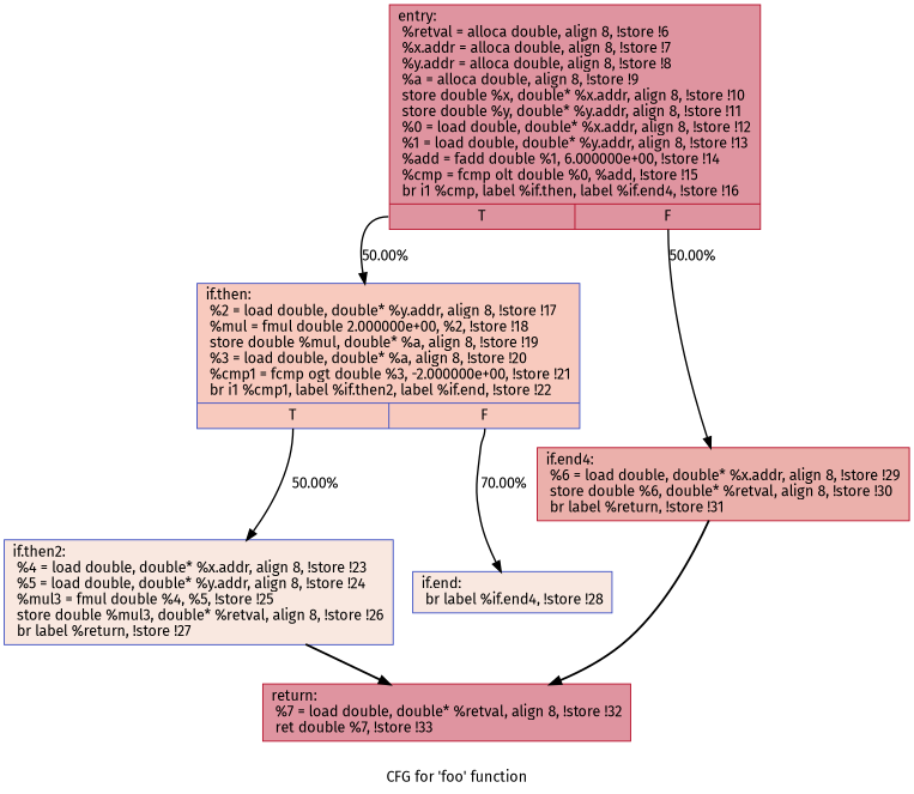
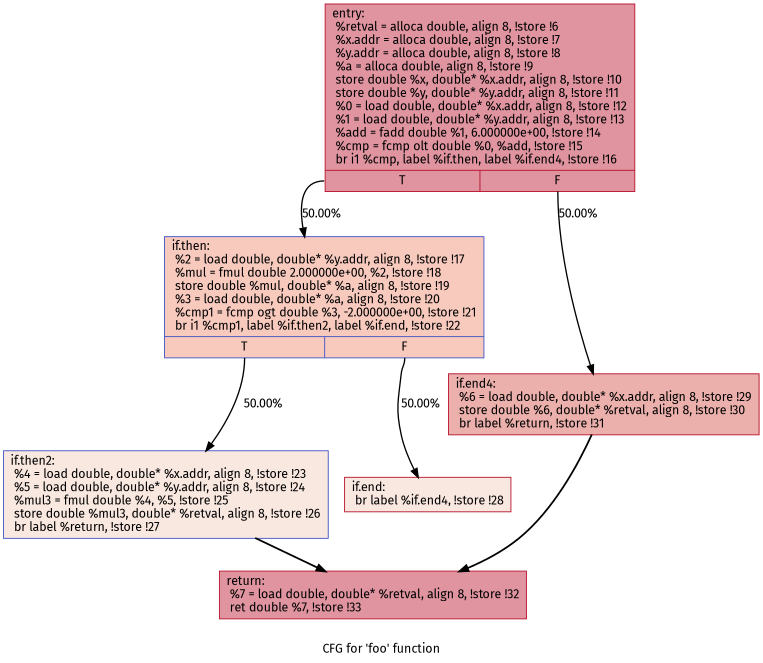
  digraph {
    fontname="Fira Sans"
    label="CFG for 'foo' function"
    node [color="#b70d28ff" fillcolor="#b70d2870" fontname="Fira Sans" shape=record style=filled]
    edge [fontname="Fira Sans" penwidth=1.50]
    n1 [label="{entry:\l  %retval = alloca double, align 8, !store !6\l  %x.addr = alloca double, align 8, !store !7\l  %y.addr = alloca double, align 8, !store !8\l  %a = alloca double, align 8, !store !9\l  store double %x, double* %x.addr, align 8, !store !10\l  store double %y, double* %y.addr, align 8, !store !11\l  %0 = load double, double* %x.addr, align 8, !store !12\l  %1 = load double, double* %y.addr, align 8, !store !13\l  %add = fadd double %1, 6.000000e+00, !store !14\l  %cmp = fcmp olt double %0, %add, !store !15\l  br i1 %cmp, label %if.then, label %if.end4, !store !16\l|{<s0>T|<s1>F}}"]
    n2 [color="#3d50c3ff" fillcolor="#ef886b70" label="{if.then:                                          \l  %2 = load double, double* %y.addr, align 8, !store !17\l  %mul = fmul double 2.000000e+00, %2, !store !18\l  store double %mul, double* %a, align 8, !store !19\l  %3 = load double, double* %a, align 8, !store !20\l  %cmp1 = fcmp ogt double %3, -2.000000e+00, !store !21\l  br i1 %cmp1, label %if.then2, label %if.end, !store !22\l|{<s0>T|<s1>F}}"]
    n3 [fillcolor="#d24b4070" label="{if.end4:                                          \l  %6 = load double, double* %x.addr, align 8, !store !29\l  store double %6, double* %retval, align 8, !store !30\l  br label %return, !store !31\l}"]
    n4 [color="#3d50c3ff" fillcolor="#f1ccb870" label="{if.then2:                                         \l  %4 = load double, double* %x.addr, align 8, !store !23\l  %5 = load double, double* %y.addr, align 8, !store !24\l  %mul3 = fmul double %4, %5, !store !25\l  store double %mul3, double* %retval, align 8, !store !26\l  br label %return, !store !27\l}"]
-   n5 [color="#3d50c3ff" fillcolor="#f1ccb870" label="{if.end:                                           \l  br label %if.end4, !store !28\l}"]
+   n5 [fillcolor="#f1ccb870" label="{if.end:                                           \l  br label %if.end4, !store !28\l}"]
    n6 [label="{return:                                           \l  %7 = load double, double* %retval, align 8, !store !32\l  ret double %7, !store !33\l}"]
    n1 -> n2 [label="50.00%" tailport=s0]
    n1 -> n3 [label="50.00%" tailport=s1]
    n2 -> n4 [label="50.00%" tailport=s0]
-   n2 -> n5 [label="70.00%" tailport=s1]
+   n2 -> n5 [label="50.00%" tailport=s1]
    n3 -> n6 [penwidth=2]
    n4 -> n6 [penwidth=2]
  }
